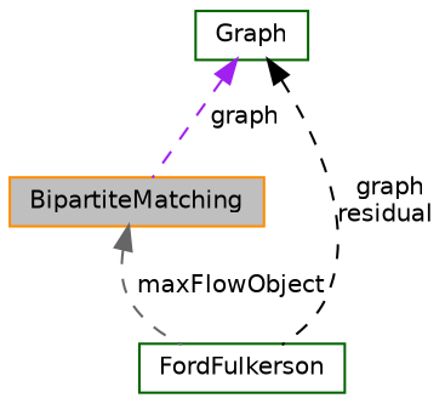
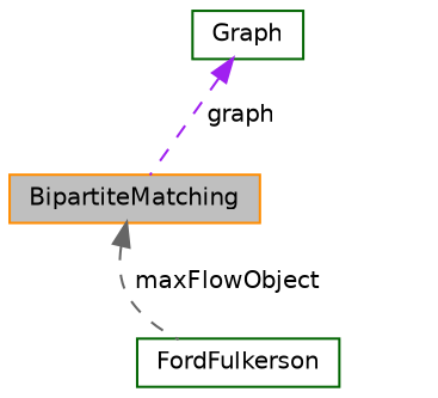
  digraph {
    node [color=darkgreen fillcolor=white fontname=Helvetica fontsize=10 shape=record style=filled]
    edge [dir=back fontname=Helvetica fontsize=10 labelfontname=Helvetica labelfontsize=10 style=dashed]
    n1 [color=darkorange fillcolor=grey75 fontcolor=black height=0.2 label=BipartiteMatching width=0.4]
    n2 [height=0.2 label=FordFulkerson width=0.4]
    n3 [height=0.2 label="Graph" width=0.4]
    n1 -> n2 [color=gray40 label=" maxFlowObject"]
    n3 -> n1 [color=purple label=" graph"]
-   n3 -> n2 [color=black label=" graph\nresidual"]
  }
